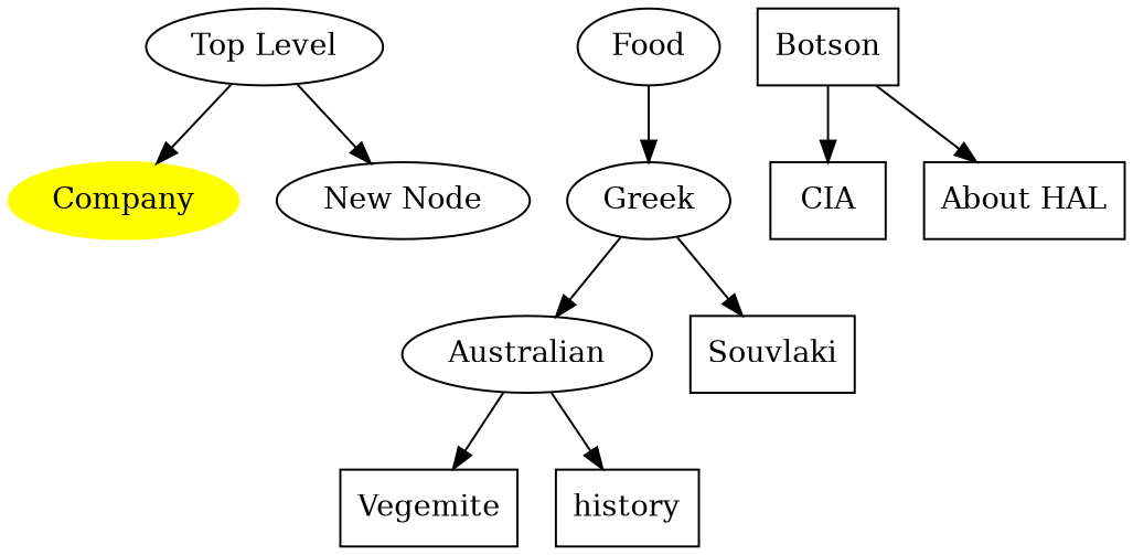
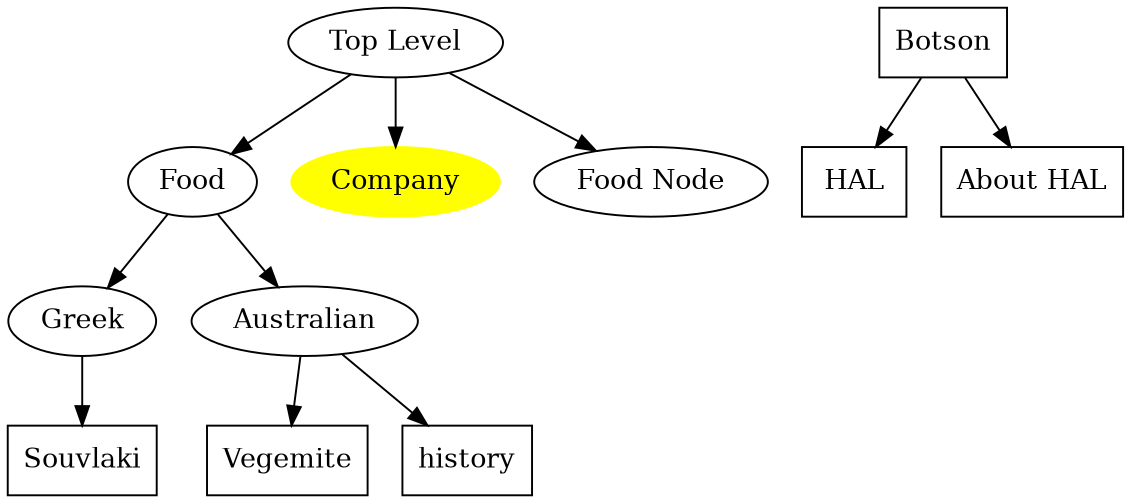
  digraph {
    n1 [label="Top Level"]
    n2 [label=Food]
    n3 [color=yellow label=Company style=filled]
-   n4 [label="New Node"]
+   n4 [label="Food Node"]
    n5 [label=Botson shape=box]
-   n6 [label=CIA shape=box]
+   n6 [label=HAL shape=box]
    n7 [label="About HAL" shape=box]
    n8 [label=Greek]
    n9 [label=Australian]
    n10 [label=Souvlaki shape=box]
    n11 [label=Vegemite shape=box]
    n12 [label=history shape=box]
+   n1 -> n2
    n1 -> n3
    n1 -> n4
    n2 -> n8
-   n8 -> n9
+   n2 -> n9
    n5 -> n6
    n5 -> n7
    n8 -> n10
    n9 -> n11
    n9 -> n12
  }
